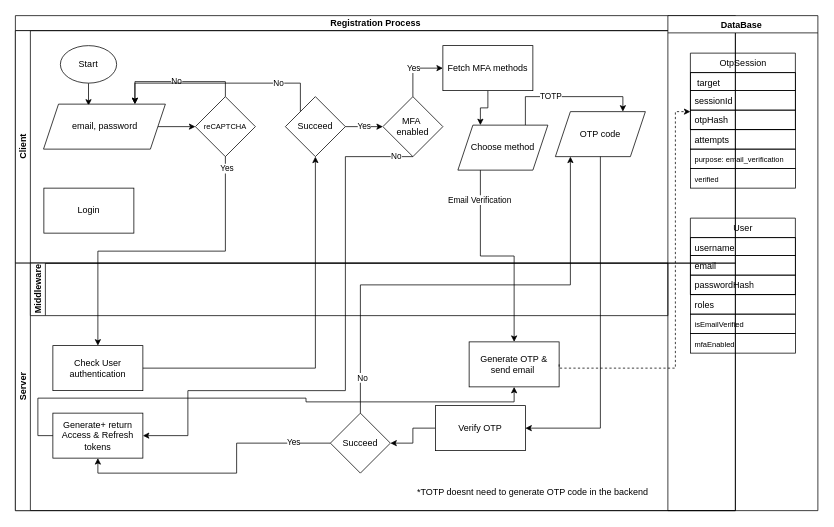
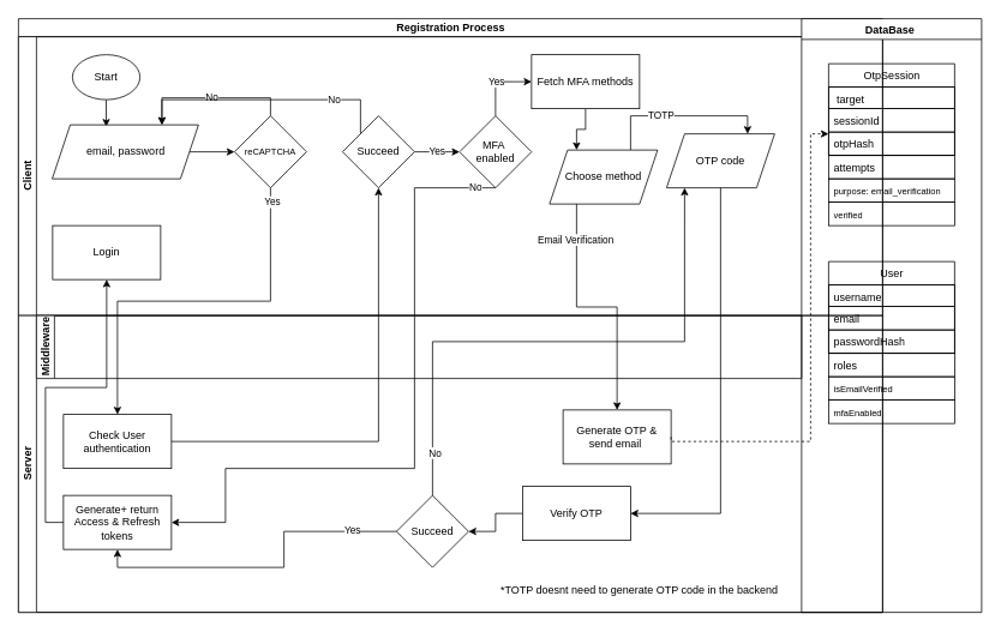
  <mxCell id="0" />
  <mxCell id="1" parent="0" />
  <mxCell id="2" value="Registration Process" style="swimlane;childLayout=stackLayout;resizeParent=1;resizeParentMax=0;horizontal=1;startSize=20;horizontalStack=0;html=1;" vertex="1" parent="1"><mxGeometry x="20" y="20" width="960" height="660" as="geometry" /></mxCell>
  <mxCell id="3" value="Client" style="swimlane;startSize=20;horizontal=0;html=1;" vertex="1" parent="2"><mxGeometry y="20" width="960" height="310" as="geometry" /></mxCell>
  <mxCell id="4" style="edgeStyle=orthogonalEdgeStyle;rounded=0;orthogonalLoop=1;jettySize=auto;html=1;exitX=0.5;exitY=1;exitDx=0;exitDy=0;entryX=0.5;entryY=0;entryDx=0;entryDy=0;" edge="1" parent="3" source="5"><mxGeometry relative="1" as="geometry"><mxPoint x="97.5" y="100" as="targetPoint" /></mxGeometry></mxCell>
  <mxCell id="5" value="Start" style="ellipse;whiteSpace=wrap;html=1;" vertex="1" parent="3"><mxGeometry x="60" y="20" width="75" height="50" as="geometry" /></mxCell>
  <mxCell id="6" style="edgeStyle=orthogonalEdgeStyle;rounded=0;orthogonalLoop=1;jettySize=auto;html=1;exitX=1;exitY=0.5;exitDx=0;exitDy=0;entryX=0;entryY=0.5;entryDx=0;entryDy=0;" edge="1" parent="3" source="7" target="9"><mxGeometry relative="1" as="geometry" /></mxCell>
  <mxCell id="7" value="email, password" style="shape=parallelogram;perimeter=parallelogramPerimeter;whiteSpace=wrap;html=1;fixedSize=1;" vertex="1" parent="3"><mxGeometry x="37.5" y="98" width="162.5" height="60" as="geometry" /></mxCell>
  <mxCell id="8" value="No" style="edgeStyle=orthogonalEdgeStyle;rounded=0;orthogonalLoop=1;jettySize=auto;html=1;exitX=0.5;exitY=0;exitDx=0;exitDy=0;entryX=0.75;entryY=0;entryDx=0;entryDy=0;" edge="1" parent="3" source="9" target="7"><mxGeometry relative="1" as="geometry" /></mxCell>
  <mxCell id="9" value="&lt;font style=&quot;font-size: 10px;&quot;&gt;reCAPTCHA&lt;/font&gt;" style="rhombus;whiteSpace=wrap;html=1;" vertex="1" parent="3"><mxGeometry x="240" y="88" width="80" height="80" as="geometry" /></mxCell>
  <mxCell id="10" value="Yes" style="edgeStyle=orthogonalEdgeStyle;rounded=0;orthogonalLoop=1;jettySize=auto;html=1;exitX=1;exitY=0.5;exitDx=0;exitDy=0;entryX=0;entryY=0.5;entryDx=0;entryDy=0;" edge="1" parent="3" source="13" target="15"><mxGeometry relative="1" as="geometry" /></mxCell>
  <mxCell id="11" style="edgeStyle=orthogonalEdgeStyle;rounded=0;orthogonalLoop=1;jettySize=auto;html=1;exitX=0;exitY=0;exitDx=0;exitDy=0;entryX=0.75;entryY=0;entryDx=0;entryDy=0;" edge="1" parent="3" source="13" target="7"><mxGeometry relative="1" as="geometry"><Array as="points"><mxPoint x="380" y="70" /><mxPoint x="159" y="70" /></Array></mxGeometry></mxCell>
  <mxCell id="12" value="No" style="edgeLabel;html=1;align=center;verticalAlign=middle;resizable=0;points=[];" vertex="1" connectable="0" parent="11"><mxGeometry x="-0.525" y="-1" relative="1" as="geometry"><mxPoint as="offset" /></mxGeometry></mxCell>
  <mxCell id="13" value="Succeed" style="rhombus;whiteSpace=wrap;html=1;" vertex="1" parent="3"><mxGeometry x="360" y="88" width="80" height="80" as="geometry" /></mxCell>
  <mxCell id="14" value="Yes" style="edgeStyle=orthogonalEdgeStyle;rounded=0;orthogonalLoop=1;jettySize=auto;html=1;exitX=0.5;exitY=0;exitDx=0;exitDy=0;entryX=0;entryY=0.5;entryDx=0;entryDy=0;" edge="1" parent="3" source="15" target="18"><mxGeometry relative="1" as="geometry" /></mxCell>
  <mxCell id="15" value="MFA&amp;nbsp;&lt;div&gt;enabled&lt;/div&gt;" style="rhombus;whiteSpace=wrap;html=1;" vertex="1" parent="3"><mxGeometry x="490" y="88" width="80" height="80" as="geometry" /></mxCell>
  <mxCell id="16" value="Login" style="rounded=0;whiteSpace=wrap;html=1;" vertex="1" parent="3"><mxGeometry x="38" y="210" width="120" height="60" as="geometry" /></mxCell>
  <mxCell id="17" style="edgeStyle=orthogonalEdgeStyle;rounded=0;orthogonalLoop=1;jettySize=auto;html=1;exitX=0.5;exitY=1;exitDx=0;exitDy=0;entryX=0.25;entryY=0;entryDx=0;entryDy=0;" edge="1" parent="3" source="18" target="21"><mxGeometry relative="1" as="geometry" /></mxCell>
  <mxCell id="18" value="Fetch MFA methods" style="rounded=0;whiteSpace=wrap;html=1;" vertex="1" parent="3"><mxGeometry x="570" y="20" width="120" height="60" as="geometry" /></mxCell>
  <mxCell id="19" style="edgeStyle=orthogonalEdgeStyle;rounded=0;orthogonalLoop=1;jettySize=auto;html=1;exitX=0.75;exitY=0;exitDx=0;exitDy=0;entryX=0.75;entryY=0;entryDx=0;entryDy=0;" edge="1" parent="3" source="21" target="22"><mxGeometry relative="1" as="geometry" /></mxCell>
  <mxCell id="20" value="TOTP" style="edgeLabel;html=1;align=center;verticalAlign=middle;resizable=0;points=[];" vertex="1" connectable="0" parent="19"><mxGeometry x="-0.244" y="1" relative="1" as="geometry"><mxPoint as="offset" /></mxGeometry></mxCell>
  <mxCell id="21" value="Choose method" style="shape=parallelogram;perimeter=parallelogramPerimeter;whiteSpace=wrap;html=1;fixedSize=1;" vertex="1" parent="3"><mxGeometry x="590" y="126" width="120" height="60" as="geometry" /></mxCell>
  <mxCell id="22" value="OTP code" style="shape=parallelogram;perimeter=parallelogramPerimeter;whiteSpace=wrap;html=1;fixedSize=1;" vertex="1" parent="3"><mxGeometry x="720" y="108" width="120" height="60" as="geometry" /></mxCell>
  <mxCell id="23" value="Server" style="swimlane;startSize=20;horizontal=0;html=1;" vertex="1" parent="2"><mxGeometry y="330" width="960" height="330" as="geometry" /></mxCell>
  <mxCell id="24" value="Middleware" style="swimlane;startSize=20;horizontal=0;html=1;" vertex="1" parent="23"><mxGeometry x="20" width="850" height="70" as="geometry" /></mxCell>
  <mxCell id="25" value="Check User authentication" style="rounded=0;whiteSpace=wrap;html=1;" vertex="1" parent="23"><mxGeometry x="50" y="110" width="120" height="60" as="geometry" /></mxCell>
  <mxCell id="26" value="Generate+ return &lt;br&gt;Access &amp;amp; Refresh tokens" style="rounded=0;whiteSpace=wrap;html=1;" vertex="1" parent="23"><mxGeometry x="50" y="200" width="120" height="60" as="geometry" /></mxCell>
  <mxCell id="27" value="Generate OTP &amp;amp; send email&amp;nbsp;" style="rounded=0;whiteSpace=wrap;html=1;" vertex="1" parent="23"><mxGeometry x="605" y="105" width="120" height="60" as="geometry" /></mxCell>
  <mxCell id="28" style="edgeStyle=orthogonalEdgeStyle;rounded=0;orthogonalLoop=1;jettySize=auto;html=1;exitX=0;exitY=0.5;exitDx=0;exitDy=0;entryX=1;entryY=0.5;entryDx=0;entryDy=0;" edge="1" parent="23" source="29" target="32"><mxGeometry relative="1" as="geometry" /></mxCell>
  <mxCell id="29" value="Verify OTP" style="rounded=0;whiteSpace=wrap;html=1;" vertex="1" parent="23"><mxGeometry x="560" y="190" width="120" height="60" as="geometry" /></mxCell>
  <mxCell id="30" style="edgeStyle=orthogonalEdgeStyle;rounded=0;orthogonalLoop=1;jettySize=auto;html=1;exitX=0;exitY=0.5;exitDx=0;exitDy=0;entryX=0.5;entryY=1;entryDx=0;entryDy=0;" edge="1" parent="23" source="32" target="26"><mxGeometry relative="1" as="geometry" /></mxCell>
  <mxCell id="31" value="Yes" style="edgeLabel;html=1;align=center;verticalAlign=middle;resizable=0;points=[];" vertex="1" connectable="0" parent="30"><mxGeometry x="-0.73" y="-2" relative="1" as="geometry"><mxPoint as="offset" /></mxGeometry></mxCell>
  <mxCell id="32" value="Succeed" style="rhombus;whiteSpace=wrap;html=1;" vertex="1" parent="23"><mxGeometry x="420" y="200" width="80" height="80" as="geometry" /></mxCell>
  <mxCell id="33" value="*TOTP doesnt need to generate OTP code in the backend" style="text;html=1;align=center;verticalAlign=middle;whiteSpace=wrap;rounded=0;" vertex="1" parent="23"><mxGeometry x="510" y="290" width="360" height="30" as="geometry" /></mxCell>
  <mxCell id="34" style="edgeStyle=orthogonalEdgeStyle;rounded=0;orthogonalLoop=1;jettySize=auto;html=1;exitX=0.5;exitY=1;exitDx=0;exitDy=0;entryX=0.5;entryY=0;entryDx=0;entryDy=0;" edge="1" parent="2" source="9" target="25"><mxGeometry relative="1" as="geometry" /></mxCell>
  <mxCell id="35" value="Yes" style="edgeLabel;html=1;align=center;verticalAlign=middle;resizable=0;points=[];" vertex="1" connectable="0" parent="34"><mxGeometry x="-0.929" y="1" relative="1" as="geometry"><mxPoint as="offset" /></mxGeometry></mxCell>
  <mxCell id="36" style="edgeStyle=orthogonalEdgeStyle;rounded=0;orthogonalLoop=1;jettySize=auto;html=1;exitX=1;exitY=0.5;exitDx=0;exitDy=0;entryX=0.5;entryY=1;entryDx=0;entryDy=0;" edge="1" parent="2" source="25" target="13"><mxGeometry relative="1" as="geometry" /></mxCell>
  <mxCell id="37" style="edgeStyle=orthogonalEdgeStyle;rounded=0;orthogonalLoop=1;jettySize=auto;html=1;exitX=0.5;exitY=1;exitDx=0;exitDy=0;entryX=1;entryY=0.5;entryDx=0;entryDy=0;" edge="1" parent="2" source="15" target="26"><mxGeometry relative="1" as="geometry"><Array as="points"><mxPoint x="440" y="188" /><mxPoint x="440" y="500" /><mxPoint x="230" y="500" /><mxPoint x="230" y="560" /></Array></mxGeometry></mxCell>
  <mxCell id="38" value="No" style="edgeLabel;html=1;align=center;verticalAlign=middle;resizable=0;points=[];" vertex="1" connectable="0" parent="37"><mxGeometry x="-0.937" y="-2" relative="1" as="geometry"><mxPoint as="offset" /></mxGeometry></mxCell>
- <mxCell id="39" style="edgeStyle=orthogonalEdgeStyle;rounded=0;orthogonalLoop=1;jettySize=auto;html=1;exitX=0;exitY=0.5;exitDx=0;exitDy=0;" edge="1" parent="2" source="26" target="27"><mxGeometry relative="1" as="geometry" /></mxCell>
+ <mxCell id="39" style="edgeStyle=orthogonalEdgeStyle;rounded=0;orthogonalLoop=1;jettySize=auto;html=1;exitX=0;exitY=0.5;exitDx=0;exitDy=0;entryX=0.5;entryY=1;entryDx=0;entryDy=0;" edge="1" parent="2" source="26" target="16"><mxGeometry relative="1" as="geometry" /></mxCell>
  <mxCell id="40" style="edgeStyle=orthogonalEdgeStyle;rounded=0;orthogonalLoop=1;jettySize=auto;html=1;exitX=0.25;exitY=1;exitDx=0;exitDy=0;entryX=0.5;entryY=0;entryDx=0;entryDy=0;" edge="1" parent="2" source="21" target="27"><mxGeometry relative="1" as="geometry" /></mxCell>
  <mxCell id="41" value="Email Verification" style="edgeLabel;html=1;align=center;verticalAlign=middle;resizable=0;points=[];" vertex="1" connectable="0" parent="40"><mxGeometry x="-0.717" y="-2" relative="1" as="geometry"><mxPoint as="offset" /></mxGeometry></mxCell>
  <mxCell id="42" style="edgeStyle=orthogonalEdgeStyle;rounded=0;orthogonalLoop=1;jettySize=auto;html=1;exitX=0.5;exitY=1;exitDx=0;exitDy=0;entryX=1;entryY=0.5;entryDx=0;entryDy=0;" edge="1" parent="2" source="22" target="29"><mxGeometry relative="1" as="geometry" /></mxCell>
  <mxCell id="43" style="edgeStyle=orthogonalEdgeStyle;rounded=0;orthogonalLoop=1;jettySize=auto;html=1;exitX=0.5;exitY=0;exitDx=0;exitDy=0;entryX=0.167;entryY=1;entryDx=0;entryDy=0;entryPerimeter=0;" edge="1" parent="2" source="32" target="22"><mxGeometry relative="1" as="geometry" /></mxCell>
  <mxCell id="44" value="No" style="edgeLabel;html=1;align=center;verticalAlign=middle;resizable=0;points=[];" vertex="1" connectable="0" parent="43"><mxGeometry x="-0.846" y="-2" relative="1" as="geometry"><mxPoint as="offset" /></mxGeometry></mxCell>
  <mxCell id="45" value="DataBase " style="swimlane;" vertex="1" parent="1"><mxGeometry x="890" y="20" width="200" height="660" as="geometry" /></mxCell>
  <mxCell id="46" value="" style="group" vertex="1" connectable="0" parent="45"><mxGeometry x="30" y="50" width="140" height="180" as="geometry" /></mxCell>
  <mxCell id="47" value="OtpSession" style="swimlane;fontStyle=0;childLayout=stackLayout;horizontal=1;startSize=26;fillColor=none;horizontalStack=0;resizeParent=1;resizeParentMax=0;resizeLast=0;collapsible=1;marginBottom=0;html=1;strokeColor=default;" vertex="1" parent="46"><mxGeometry width="140" height="102" as="geometry" /></mxCell>
  <mxCell id="48" value="&amp;nbsp;target" style="text;strokeColor=default;fillColor=none;align=left;verticalAlign=top;spacingLeft=4;spacingRight=4;overflow=hidden;rotatable=0;points=[[0,0.5],[1,0.5]];portConstraint=eastwest;whiteSpace=wrap;html=1;" vertex="1" parent="47"><mxGeometry y="26" width="140" height="24" as="geometry" /></mxCell>
  <mxCell id="49" value="sessionId" style="text;strokeColor=default;fillColor=none;align=left;verticalAlign=top;spacingLeft=4;spacingRight=4;overflow=hidden;rotatable=0;points=[[0,0.5],[1,0.5]];portConstraint=eastwest;whiteSpace=wrap;html=1;" vertex="1" parent="47"><mxGeometry y="50" width="140" height="26" as="geometry" /></mxCell>
  <mxCell id="50" value="otpHash" style="text;strokeColor=default;fillColor=none;align=left;verticalAlign=top;spacingLeft=4;spacingRight=4;overflow=hidden;rotatable=0;points=[[0,0.5],[1,0.5]];portConstraint=eastwest;whiteSpace=wrap;html=1;" vertex="1" parent="47"><mxGeometry y="76" width="140" height="26" as="geometry" /></mxCell>
  <mxCell id="51" value="attempts" style="text;strokeColor=default;fillColor=none;align=left;verticalAlign=top;spacingLeft=4;spacingRight=4;overflow=hidden;rotatable=0;points=[[0,0.5],[1,0.5]];portConstraint=eastwest;whiteSpace=wrap;html=1;" vertex="1" parent="46"><mxGeometry y="102" width="140" height="26" as="geometry" /></mxCell>
  <mxCell id="52" value="&lt;font style=&quot;font-size: 10px;&quot;&gt;purpose: email_verification&lt;/font&gt;" style="text;strokeColor=default;fillColor=none;align=left;verticalAlign=top;spacingLeft=4;spacingRight=4;overflow=hidden;rotatable=0;points=[[0,0.5],[1,0.5]];portConstraint=eastwest;whiteSpace=wrap;html=1;" vertex="1" parent="46"><mxGeometry y="128" width="140" height="26" as="geometry" /></mxCell>
  <mxCell id="53" value="&lt;font style=&quot;font-size: 10px;&quot;&gt;verified&lt;/font&gt;" style="text;strokeColor=default;fillColor=none;align=left;verticalAlign=top;spacingLeft=4;spacingRight=4;overflow=hidden;rotatable=0;points=[[0,0.5],[1,0.5]];portConstraint=eastwest;whiteSpace=wrap;html=1;" vertex="1" parent="46"><mxGeometry y="154" width="140" height="26" as="geometry" /></mxCell>
  <mxCell id="54" value="" style="group" vertex="1" connectable="0" parent="1"><mxGeometry x="920" y="290" width="140" height="180" as="geometry" /></mxCell>
  <mxCell id="55" value="User" style="swimlane;fontStyle=0;childLayout=stackLayout;horizontal=1;startSize=26;fillColor=none;horizontalStack=0;resizeParent=1;resizeParentMax=0;resizeLast=0;collapsible=1;marginBottom=0;html=1;strokeColor=default;" vertex="1" parent="54"><mxGeometry width="140" height="102" as="geometry" /></mxCell>
  <mxCell id="56" value="username" style="text;strokeColor=default;fillColor=none;align=left;verticalAlign=top;spacingLeft=4;spacingRight=4;overflow=hidden;rotatable=0;points=[[0,0.5],[1,0.5]];portConstraint=eastwest;whiteSpace=wrap;html=1;" vertex="1" parent="55"><mxGeometry y="26" width="140" height="24" as="geometry" /></mxCell>
  <mxCell id="57" value="email" style="text;strokeColor=default;fillColor=none;align=left;verticalAlign=top;spacingLeft=4;spacingRight=4;overflow=hidden;rotatable=0;points=[[0,0.5],[1,0.5]];portConstraint=eastwest;whiteSpace=wrap;html=1;" vertex="1" parent="55"><mxGeometry y="50" width="140" height="26" as="geometry" /></mxCell>
  <mxCell id="58" value="passwordHash" style="text;strokeColor=default;fillColor=none;align=left;verticalAlign=top;spacingLeft=4;spacingRight=4;overflow=hidden;rotatable=0;points=[[0,0.5],[1,0.5]];portConstraint=eastwest;whiteSpace=wrap;html=1;" vertex="1" parent="55"><mxGeometry y="76" width="140" height="26" as="geometry" /></mxCell>
  <mxCell id="59" value="roles" style="text;strokeColor=default;fillColor=none;align=left;verticalAlign=top;spacingLeft=4;spacingRight=4;overflow=hidden;rotatable=0;points=[[0,0.5],[1,0.5]];portConstraint=eastwest;whiteSpace=wrap;html=1;" vertex="1" parent="54"><mxGeometry y="102" width="140" height="26" as="geometry" /></mxCell>
  <mxCell id="60" value="&lt;font style=&quot;font-size: 10px;&quot;&gt;isEmailVerified&lt;/font&gt;" style="text;strokeColor=default;fillColor=none;align=left;verticalAlign=top;spacingLeft=4;spacingRight=4;overflow=hidden;rotatable=0;points=[[0,0.5],[1,0.5]];portConstraint=eastwest;whiteSpace=wrap;html=1;" vertex="1" parent="54"><mxGeometry y="128" width="140" height="26" as="geometry" /></mxCell>
  <mxCell id="61" value="&lt;font style=&quot;font-size: 10px;&quot;&gt;mfaEnabled&amp;nbsp;&amp;nbsp;&lt;/font&gt;" style="text;strokeColor=default;fillColor=none;align=left;verticalAlign=top;spacingLeft=4;spacingRight=4;overflow=hidden;rotatable=0;points=[[0,0.5],[1,0.5]];portConstraint=eastwest;whiteSpace=wrap;html=1;" vertex="1" parent="54"><mxGeometry y="154" width="140" height="26" as="geometry" /></mxCell>
  <mxCell id="62" style="edgeStyle=orthogonalEdgeStyle;rounded=0;orthogonalLoop=1;jettySize=auto;html=1;exitX=1;exitY=0.5;exitDx=0;exitDy=0;entryX=0;entryY=0.077;entryDx=0;entryDy=0;entryPerimeter=0;dashed=1;" edge="1" parent="1" source="27" target="50"><mxGeometry relative="1" as="geometry"><Array as="points"><mxPoint x="900" y="490" /><mxPoint x="900" y="148" /></Array></mxGeometry></mxCell>
